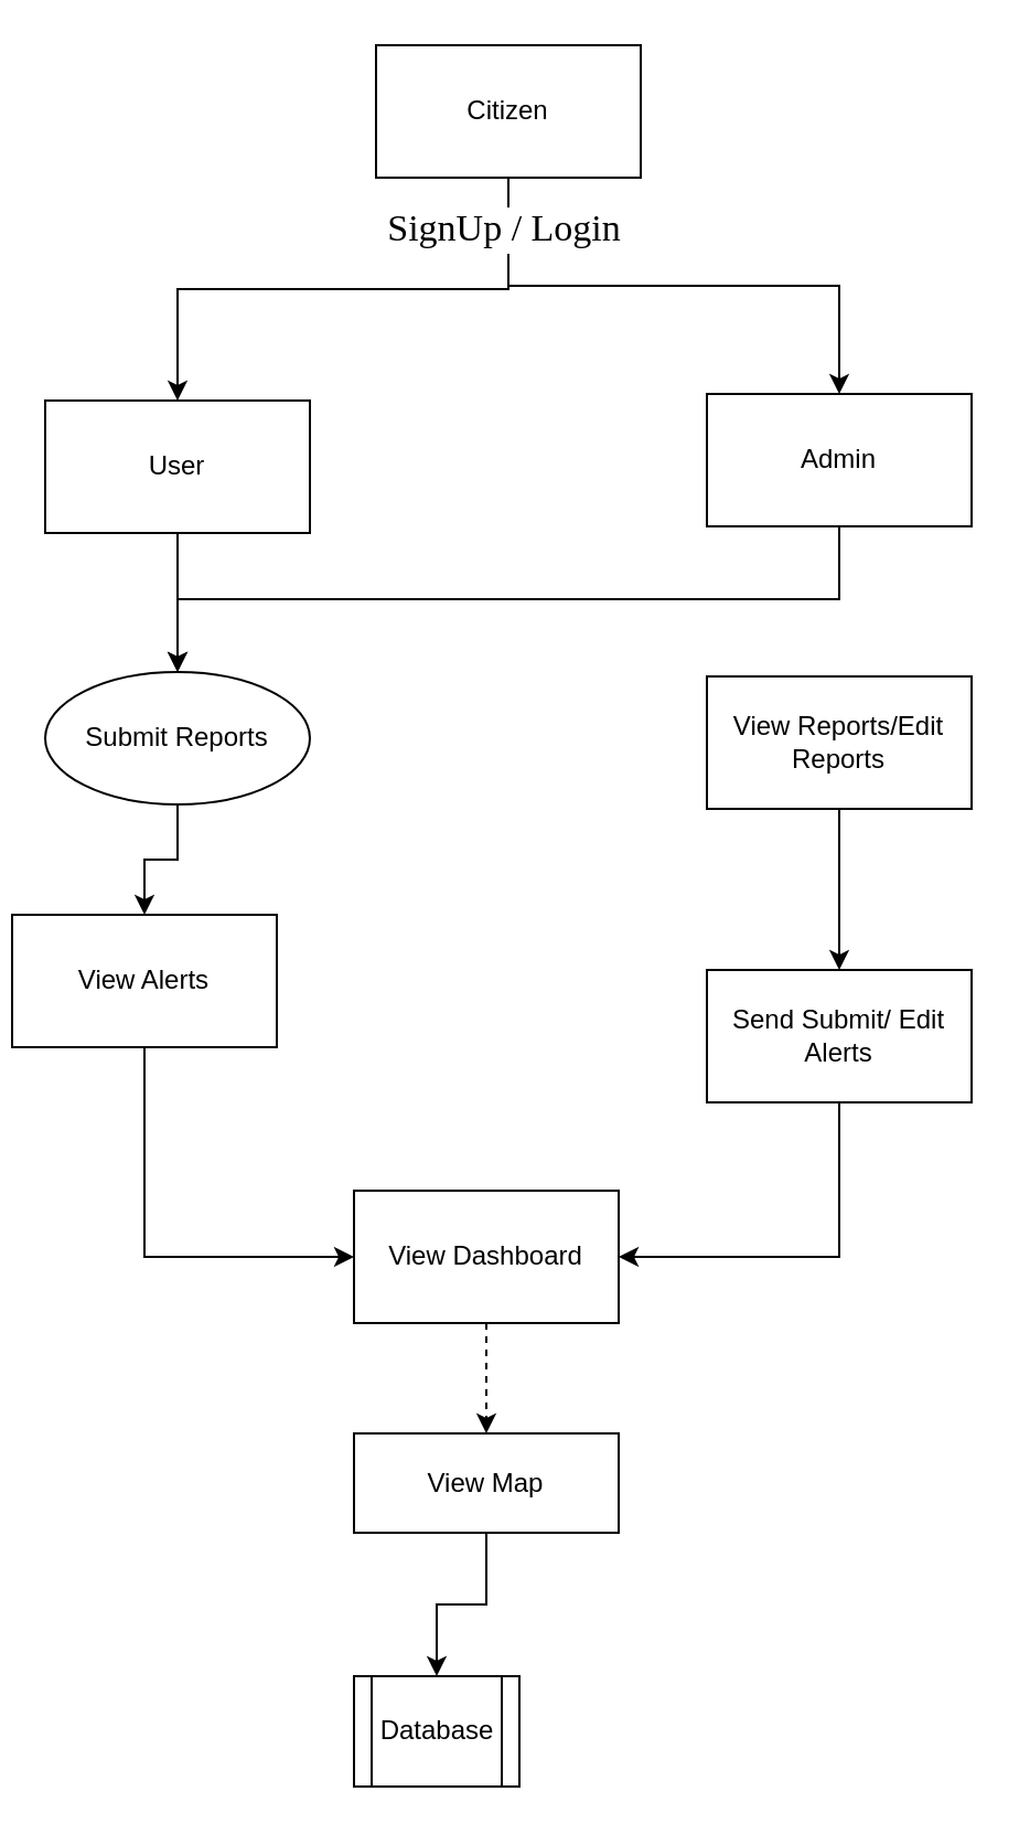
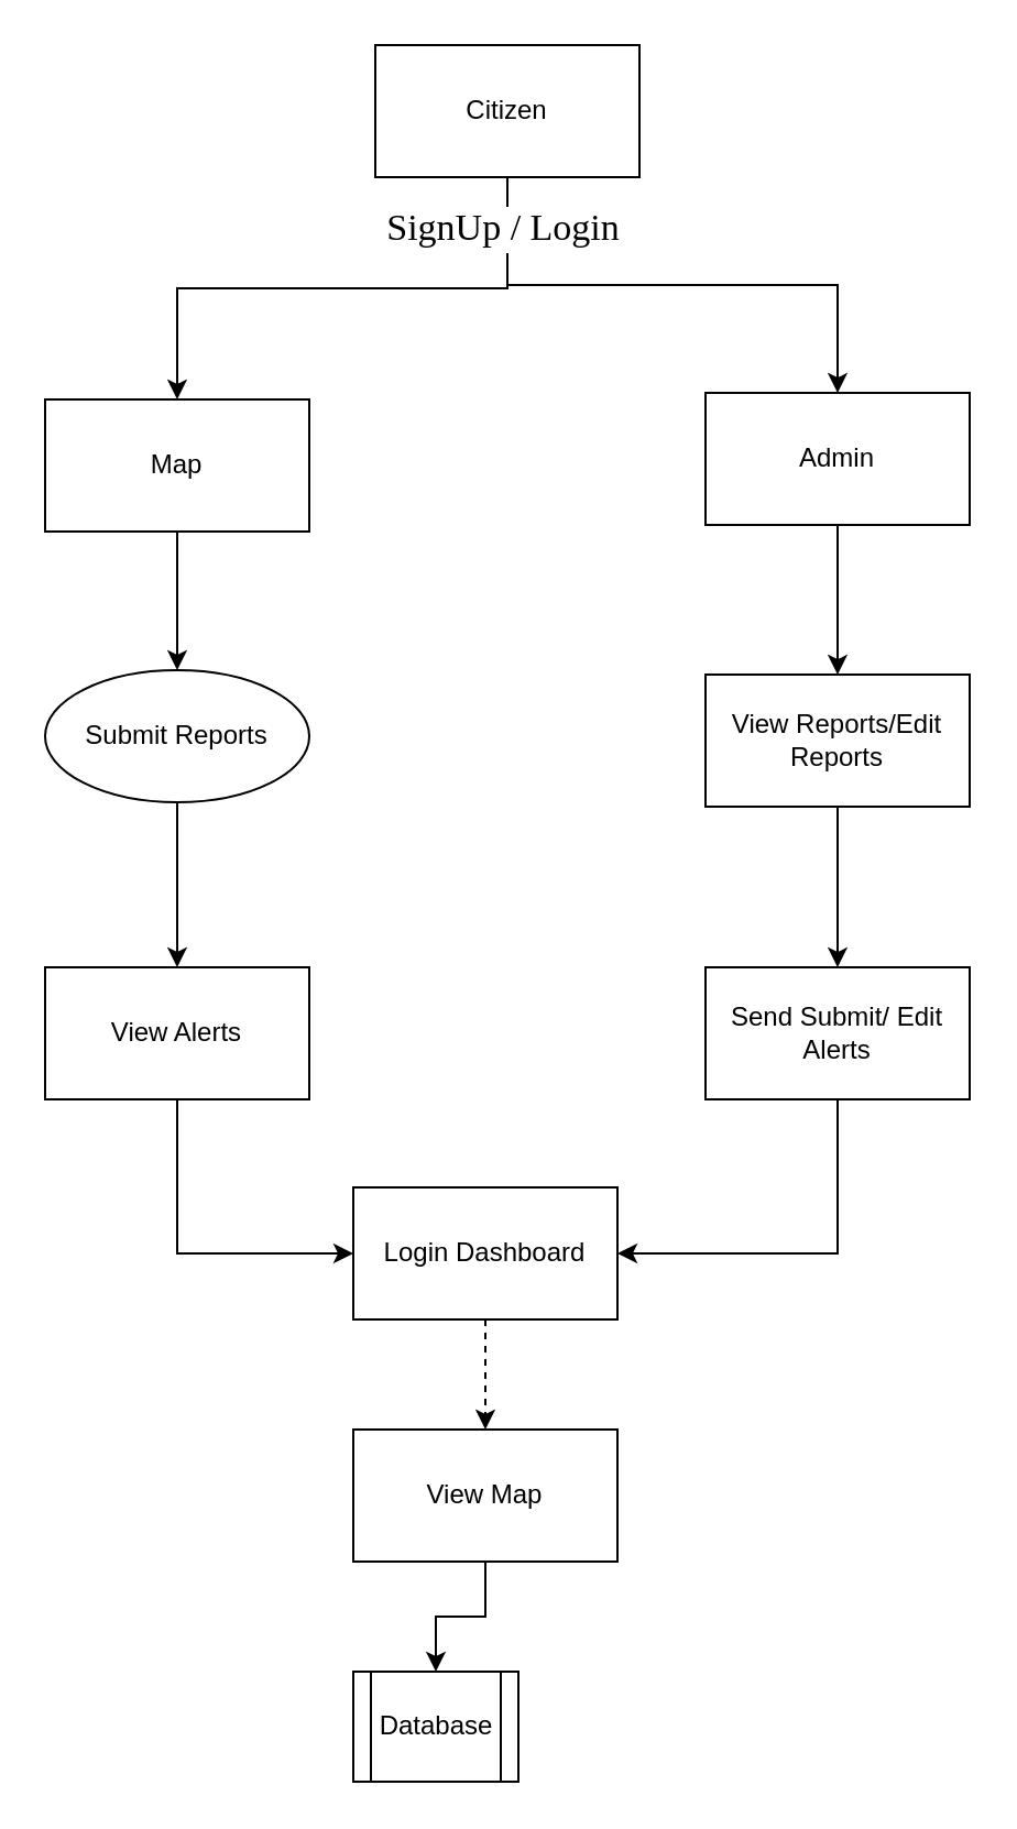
  <mxCell id="0" />
  <mxCell id="1" parent="0" />
  <mxCell id="2" style="edgeStyle=orthogonalEdgeStyle;rounded=0;orthogonalLoop=1;jettySize=auto;html=1;exitX=0.5;exitY=1;exitDx=0;exitDy=0;entryX=0.5;entryY=0;entryDx=0;entryDy=0;" edge="1" parent="1" source="5" target="9"><mxGeometry relative="1" as="geometry" /></mxCell>
  <mxCell id="3" style="edgeStyle=orthogonalEdgeStyle;rounded=0;orthogonalLoop=1;jettySize=auto;html=1;exitX=0.5;exitY=1;exitDx=0;exitDy=0;entryX=0.5;entryY=0;entryDx=0;entryDy=0;" edge="1" parent="1" source="5" target="7"><mxGeometry relative="1" as="geometry" /></mxCell>
  <mxCell id="4" value="SignUp / Login" style="edgeLabel;html=1;align=center;verticalAlign=middle;resizable=0;points=[];fontFamily=Times New Roman;fontSize=17;" vertex="1" connectable="0" parent="3"><mxGeometry x="-0.817" y="-3" relative="1" as="geometry"><mxPoint as="offset" /></mxGeometry></mxCell>
  <mxCell id="5" value="Citizen" style="rounded=0;whiteSpace=wrap;html=1;fillColor=none;" parent="1" vertex="1"><mxGeometry x="170" y="20" width="120" height="60" as="geometry" /></mxCell>
- <mxCell id="6" style="edgeStyle=orthogonalEdgeStyle;rounded=0;orthogonalLoop=1;jettySize=auto;html=1;exitX=0.5;exitY=1;exitDx=0;exitDy=0;" edge="1" parent="1" source="7" target="11"><mxGeometry relative="1" as="geometry" /></mxCell>
+ <mxCell id="6" style="edgeStyle=orthogonalEdgeStyle;rounded=0;orthogonalLoop=1;jettySize=auto;html=1;exitX=0.5;exitY=1;exitDx=0;exitDy=0;entryX=0.5;entryY=0;entryDx=0;entryDy=0;" edge="1" parent="1" source="7" target="13"><mxGeometry relative="1" as="geometry" /></mxCell>
  <mxCell id="7" value="Admin" style="rounded=0;whiteSpace=wrap;html=1;fillColor=none;" vertex="1" parent="1"><mxGeometry x="320" y="178" width="120" height="60" as="geometry" /></mxCell>
  <mxCell id="8" style="edgeStyle=orthogonalEdgeStyle;rounded=0;orthogonalLoop=1;jettySize=auto;html=1;exitX=0.5;exitY=1;exitDx=0;exitDy=0;entryX=0.5;entryY=0;entryDx=0;entryDy=0;" edge="1" parent="1" source="9" target="11"><mxGeometry relative="1" as="geometry" /></mxCell>
- <mxCell id="9" value="User" style="rounded=0;whiteSpace=wrap;html=1;fillColor=none;" vertex="1" parent="1"><mxGeometry x="20" y="181" width="120" height="60" as="geometry" /></mxCell>
+ <mxCell id="9" value="Map" style="rounded=0;whiteSpace=wrap;html=1;fillColor=none;" vertex="1" parent="1"><mxGeometry x="20" y="181" width="120" height="60" as="geometry" /></mxCell>
  <mxCell id="10" style="edgeStyle=orthogonalEdgeStyle;rounded=0;orthogonalLoop=1;jettySize=auto;html=1;exitX=0.5;exitY=1;exitDx=0;exitDy=0;entryX=0.5;entryY=0;entryDx=0;entryDy=0;" edge="1" parent="1" source="11" target="20"><mxGeometry relative="1" as="geometry"><mxPoint x="79.5" y="429" as="targetPoint" /></mxGeometry></mxCell>
  <mxCell id="11" value="Submit Reports" style="ellipse;whiteSpace=wrap;html=1;fillColor=none;" vertex="1" parent="1"><mxGeometry x="20" y="304" width="120" height="60" as="geometry" /></mxCell>
  <mxCell id="12" style="edgeStyle=orthogonalEdgeStyle;rounded=0;orthogonalLoop=1;jettySize=auto;html=1;exitX=0.5;exitY=1;exitDx=0;exitDy=0;entryX=0.5;entryY=0;entryDx=0;entryDy=0;" edge="1" parent="1" source="13" target="17"><mxGeometry relative="1" as="geometry" /></mxCell>
  <mxCell id="13" value="View Reports/Edit Reports" style="rounded=0;whiteSpace=wrap;html=1;fillColor=none;" vertex="1" parent="1"><mxGeometry x="320" y="306" width="120" height="60" as="geometry" /></mxCell>
  <mxCell id="14" style="edgeStyle=orthogonalEdgeStyle;rounded=0;orthogonalLoop=1;jettySize=auto;html=1;exitX=0.5;exitY=1;exitDx=0;exitDy=0;entryX=0.5;entryY=0;entryDx=0;entryDy=0;dashed=1;" edge="1" parent="1" source="15" target="22"><mxGeometry relative="1" as="geometry" /></mxCell>
- <mxCell id="15" value="View Dashboard" style="rounded=0;whiteSpace=wrap;html=1;fillColor=none;" vertex="1" parent="1"><mxGeometry x="160" y="539" width="120" height="60" as="geometry" /></mxCell>
+ <mxCell id="15" value="Login Dashboard" style="rounded=0;whiteSpace=wrap;html=1;fillColor=none;" vertex="1" parent="1"><mxGeometry x="160" y="539" width="120" height="60" as="geometry" /></mxCell>
  <mxCell id="16" style="edgeStyle=orthogonalEdgeStyle;rounded=0;orthogonalLoop=1;jettySize=auto;html=1;exitX=0.5;exitY=1;exitDx=0;exitDy=0;entryX=1;entryY=0.5;entryDx=0;entryDy=0;" edge="1" parent="1" source="17" target="15"><mxGeometry relative="1" as="geometry" /></mxCell>
  <mxCell id="17" value="Send Submit/ Edit Alerts" style="rounded=0;whiteSpace=wrap;html=1;fillColor=none;" vertex="1" parent="1"><mxGeometry x="320" y="439" width="120" height="60" as="geometry" /></mxCell>
  <mxCell id="18" value="Database" style="shape=process;whiteSpace=wrap;html=1;backgroundOutline=1;fillColor=none;" vertex="1" parent="1"><mxGeometry x="160" y="759" width="75" height="50" as="geometry" /></mxCell>
  <mxCell id="19" style="edgeStyle=orthogonalEdgeStyle;rounded=0;orthogonalLoop=1;jettySize=auto;html=1;exitX=0.5;exitY=1;exitDx=0;exitDy=0;entryX=0;entryY=0.5;entryDx=0;entryDy=0;" edge="1" parent="1" source="20" target="15"><mxGeometry relative="1" as="geometry" /></mxCell>
- <mxCell id="20" value="View Alerts" style="rounded=0;whiteSpace=wrap;html=1;fillColor=none;" vertex="1" parent="1"><mxGeometry x="5" y="414" width="120" height="60" as="geometry" /></mxCell>
+ <mxCell id="20" value="View Alerts" style="rounded=0;whiteSpace=wrap;html=1;fillColor=none;" vertex="1" parent="1"><mxGeometry x="20" y="439" width="120" height="60" as="geometry" /></mxCell>
  <mxCell id="21" style="edgeStyle=orthogonalEdgeStyle;rounded=0;orthogonalLoop=1;jettySize=auto;html=1;exitX=0.5;exitY=1;exitDx=0;exitDy=0;entryX=0.5;entryY=0;entryDx=0;entryDy=0;" edge="1" parent="1" source="22" target="18"><mxGeometry relative="1" as="geometry" /></mxCell>
- <mxCell id="22" value="View Map" style="rounded=0;whiteSpace=wrap;html=1;fillColor=none;" vertex="1" parent="1"><mxGeometry x="160" y="649" width="120" height="45" as="geometry" /></mxCell>
+ <mxCell id="22" value="View Map" style="rounded=0;whiteSpace=wrap;html=1;fillColor=none;" vertex="1" parent="1"><mxGeometry x="160" y="649" width="120" height="60" as="geometry" /></mxCell>
